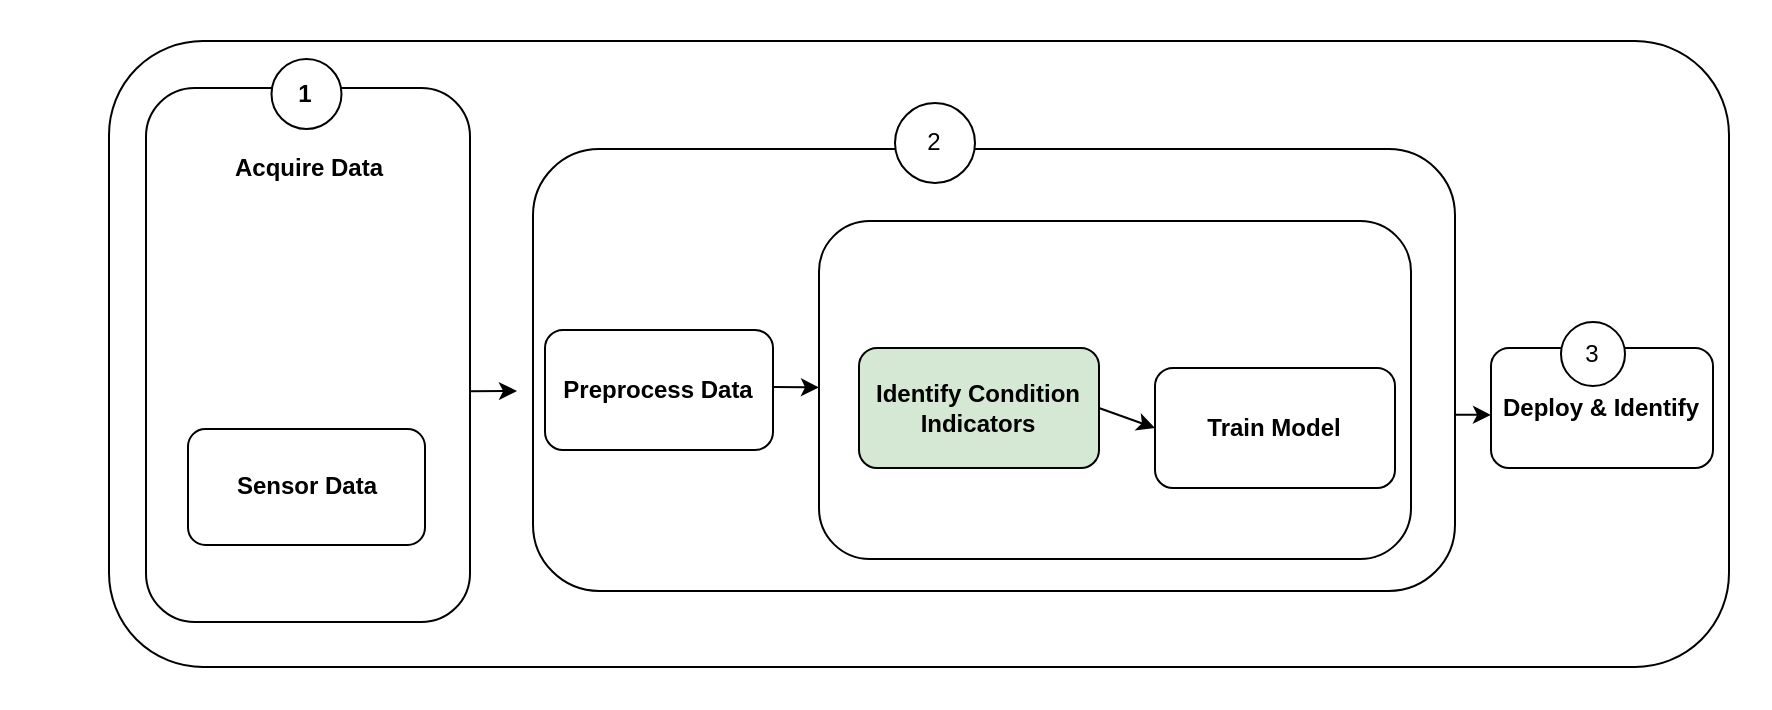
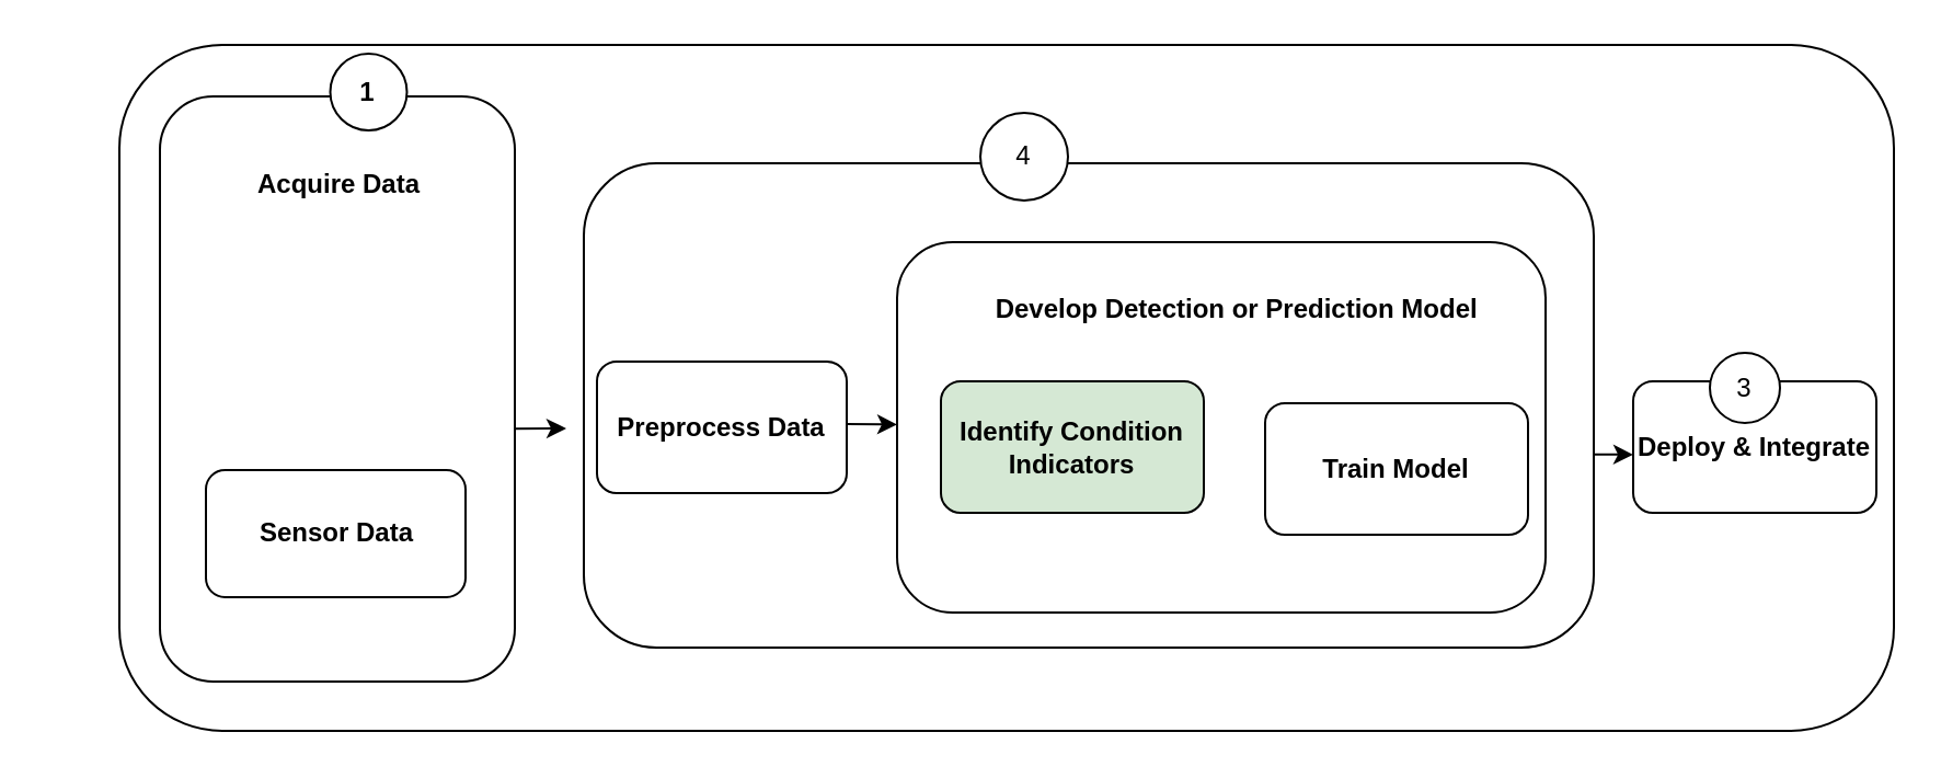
  <mxCell id="0" />
  <mxCell id="1" parent="0" />
  <mxCell id="2" value="" style="rounded=1;whiteSpace=wrap;html=1;" vertex="1" parent="1"><mxGeometry x="54" y="20" width="810" height="313" as="geometry" /></mxCell>
  <mxCell id="3" value="" style="rounded=1;whiteSpace=wrap;html=1;rotation=-90;direction=south;" vertex="1" parent="1"><mxGeometry x="20" y="96" width="267" height="162" as="geometry" /></mxCell>
  <mxCell id="4" value="&lt;b&gt;Sensor Data&lt;/b&gt;" style="rounded=1;whiteSpace=wrap;html=1;" vertex="1" parent="1"><mxGeometry x="93.5" y="214" width="118.5" height="58" as="geometry" /></mxCell>
  <mxCell id="5" value="&lt;b&gt;Acquire Data&lt;/b&gt;" style="text;html=1;strokeColor=none;fillColor=none;align=center;verticalAlign=middle;whiteSpace=wrap;rounded=0;" vertex="1" parent="1"><mxGeometry x="101" y="69" width="107" height="30" as="geometry" /></mxCell>
- <mxCell id="6" value="&lt;b&gt;Deploy &amp;amp; Identify&lt;/b&gt;" style="rounded=1;whiteSpace=wrap;html=1;" vertex="1" parent="1"><mxGeometry x="745" y="173.5" width="111" height="60" as="geometry" /></mxCell>
+ <mxCell id="6" value="&lt;b&gt;Deploy &amp;amp; Integrate&lt;/b&gt;" style="rounded=1;whiteSpace=wrap;html=1;" vertex="1" parent="1"><mxGeometry x="745" y="173.5" width="111" height="60" as="geometry" /></mxCell>
  <mxCell id="7" value="" style="rounded=1;whiteSpace=wrap;html=1;" vertex="1" parent="1"><mxGeometry x="266" y="74" width="461" height="221" as="geometry" /></mxCell>
  <mxCell id="8" value="&lt;b&gt;Preprocess Data&lt;/b&gt;" style="rounded=1;whiteSpace=wrap;html=1;" vertex="1" parent="1"><mxGeometry x="272" y="164.5" width="114" height="60" as="geometry" /></mxCell>
  <mxCell id="9" value="" style="rounded=1;whiteSpace=wrap;html=1;" vertex="1" parent="1"><mxGeometry x="409" y="110" width="296" height="169" as="geometry" /></mxCell>
+ <mxCell id="10" value="&lt;b&gt;Develop Detection or Prediction Model&amp;nbsp;&lt;/b&gt;" style="text;html=1;strokeColor=none;fillColor=none;align=center;verticalAlign=middle;whiteSpace=wrap;rounded=0;" vertex="1" parent="1"><mxGeometry x="450" y="125.5" width="232" height="30" as="geometry" /></mxCell>
  <mxCell id="11" value="&lt;b&gt;Identify Condition Indicators&lt;/b&gt;" style="rounded=1;whiteSpace=wrap;html=1;fillColor=#d5e8d4;" vertex="1" parent="1"><mxGeometry x="429" y="173.5" width="120" height="60" as="geometry" /></mxCell>
  <mxCell id="12" value="&lt;b&gt;Train Model&lt;/b&gt;" style="rounded=1;whiteSpace=wrap;html=1;" vertex="1" parent="1"><mxGeometry x="577" y="183.5" width="120" height="60" as="geometry" /></mxCell>
  <mxCell id="13" value="" style="endArrow=classic;html=1;rounded=0;exitX=0.999;exitY=0.568;exitDx=0;exitDy=0;exitPerimeter=0;" edge="1" parent="1" source="3"><mxGeometry width="50" height="50" relative="1" as="geometry"><mxPoint x="358" y="134" as="sourcePoint" /><mxPoint x="258" y="195" as="targetPoint" /></mxGeometry></mxCell>
  <mxCell id="14" value="" style="endArrow=classic;html=1;rounded=0;exitX=1.001;exitY=0.475;exitDx=0;exitDy=0;exitPerimeter=0;" edge="1" parent="1" source="8" target="9"><mxGeometry width="50" height="50" relative="1" as="geometry"><mxPoint x="391" y="181" as="sourcePoint" /><mxPoint x="441" y="131" as="targetPoint" /></mxGeometry></mxCell>
- <mxCell id="15" value="" style="endArrow=classic;html=1;rounded=0;exitX=1;exitY=0.5;exitDx=0;exitDy=0;entryX=0;entryY=0.5;entryDx=0;entryDy=0;" edge="1" parent="1" source="11" target="12"><mxGeometry width="50" height="50" relative="1" as="geometry"><mxPoint x="433" y="225" as="sourcePoint" /><mxPoint x="532" y="195" as="targetPoint" /></mxGeometry></mxCell>
  <mxCell id="16" value="" style="endArrow=classic;html=1;rounded=0;exitX=1;exitY=0.601;exitDx=0;exitDy=0;exitPerimeter=0;entryX=0;entryY=0.558;entryDx=0;entryDy=0;entryPerimeter=0;" edge="1" parent="1" source="7" target="6"><mxGeometry width="50" height="50" relative="1" as="geometry"><mxPoint x="459" y="94" as="sourcePoint" /><mxPoint x="712" y="200" as="targetPoint" /></mxGeometry></mxCell>
- <mxCell id="17" value="&lt;b&gt;1&lt;/b&gt;" style="ellipse;whiteSpace=wrap;html=1;aspect=fixed;" vertex="1" parent="1"><mxGeometry x="135.25" y="29" width="35" height="35" as="geometry" /></mxCell>
- <mxCell id="18" value="2" style="ellipse;whiteSpace=wrap;html=1;aspect=fixed;" vertex="1" parent="1"><mxGeometry x="447" y="51" width="40" height="40" as="geometry" /></mxCell>
+ <mxCell id="17" value="&lt;b&gt;1&lt;/b&gt;" style="ellipse;whiteSpace=wrap;html=1;aspect=fixed;" vertex="1" parent="1"><mxGeometry x="150.25" y="24" width="35" height="35" as="geometry" /></mxCell>
+ <mxCell id="18" value="4" style="ellipse;whiteSpace=wrap;html=1;aspect=fixed;" vertex="1" parent="1"><mxGeometry x="447" y="51" width="40" height="40" as="geometry" /></mxCell>
  <mxCell id="19" value="3" style="ellipse;whiteSpace=wrap;html=1;aspect=fixed;" vertex="1" parent="1"><mxGeometry x="780" y="160.5" width="32" height="32" as="geometry" /></mxCell>
